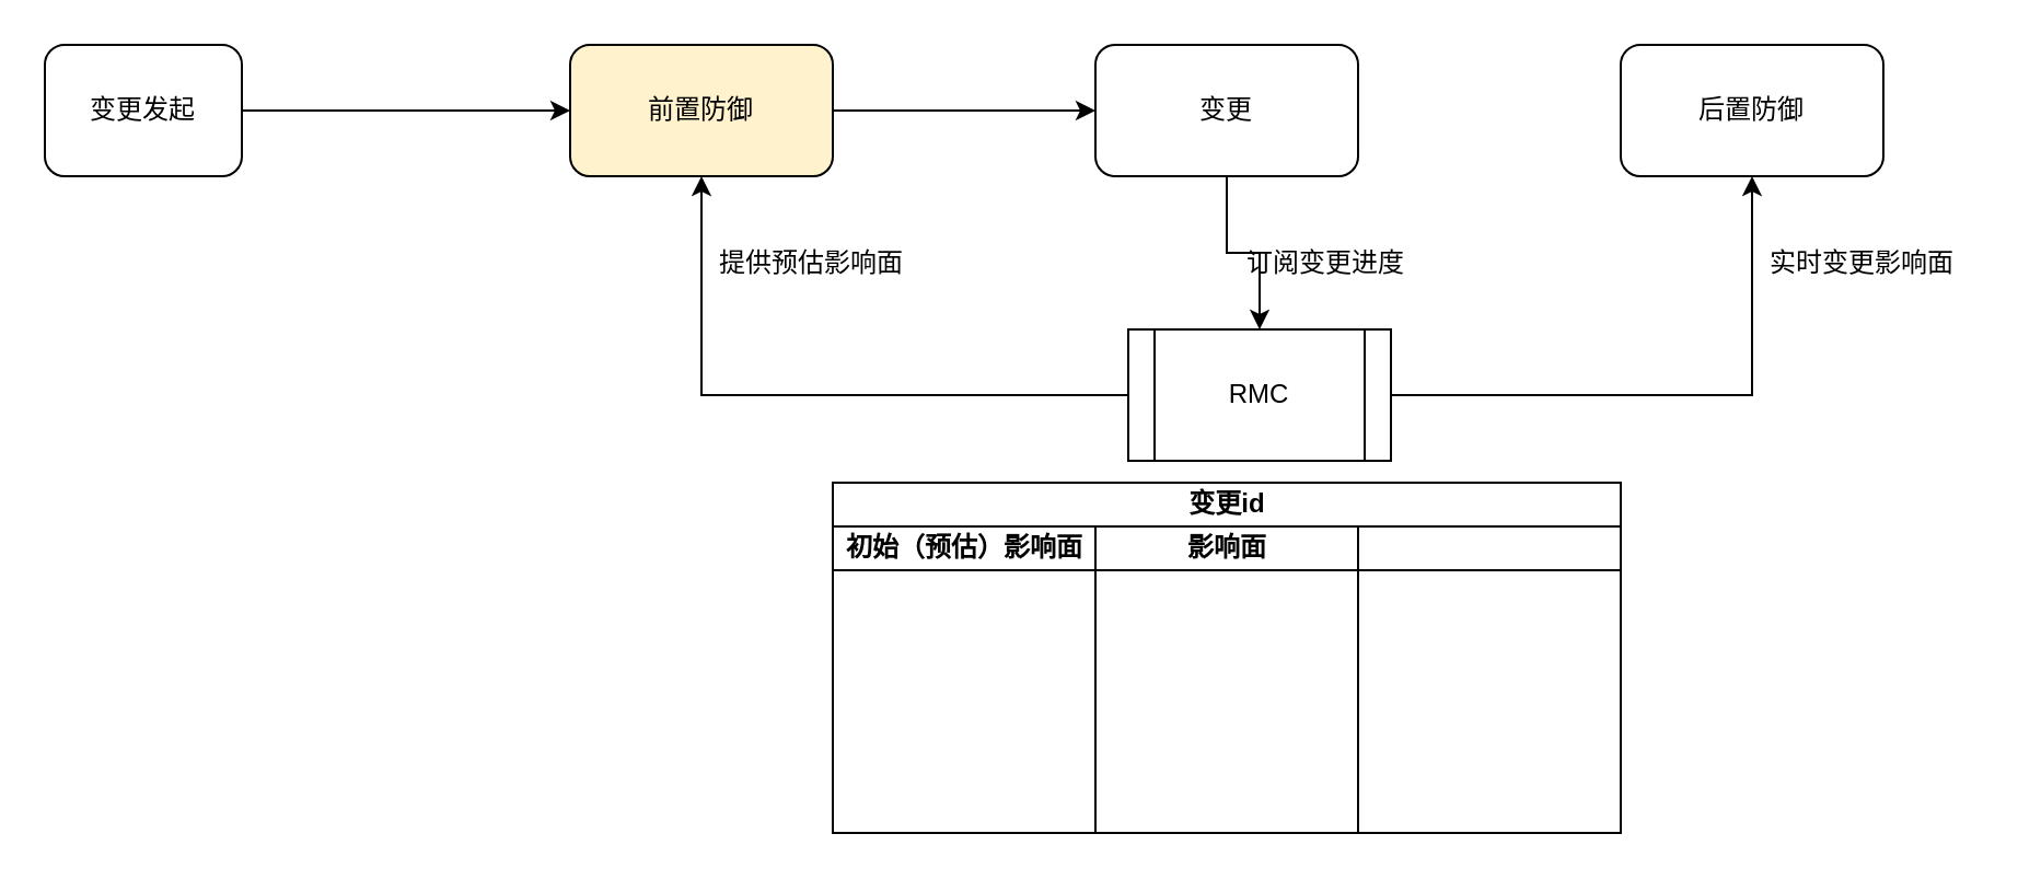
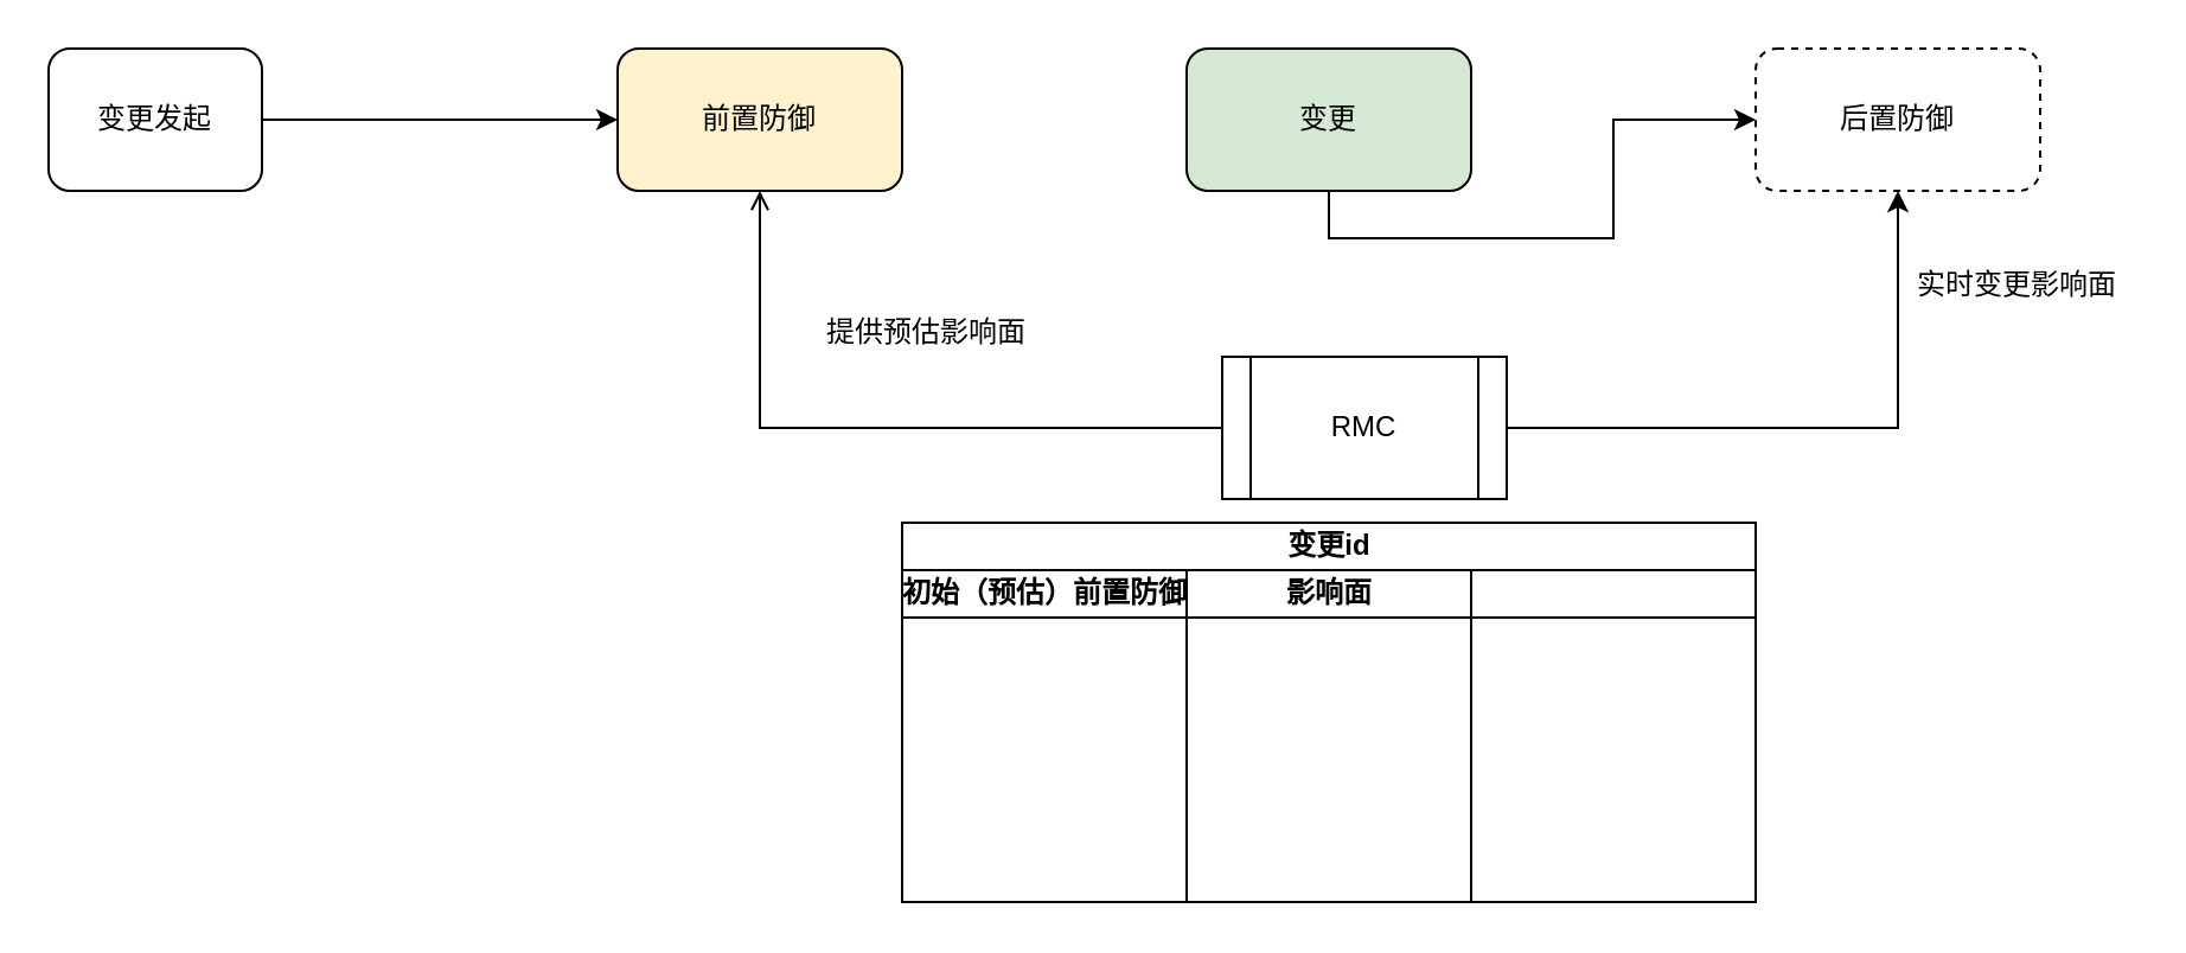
  <mxCell id="0" />
  <mxCell id="1" parent="0" />
  <mxCell id="2" style="edgeStyle=orthogonalEdgeStyle;rounded=0;orthogonalLoop=1;jettySize=auto;html=1;exitX=1;exitY=0.5;exitDx=0;exitDy=0;entryX=0;entryY=0.5;entryDx=0;entryDy=0;" edge="1" parent="1" source="3" target="5"><mxGeometry relative="1" as="geometry" /></mxCell>
  <mxCell id="3" value="变更发起" style="rounded=1;whiteSpace=wrap;html=1;" vertex="1" parent="1"><mxGeometry x="20" y="20" width="90" height="60" as="geometry" /></mxCell>
- <mxCell id="4" style="edgeStyle=orthogonalEdgeStyle;rounded=0;orthogonalLoop=1;jettySize=auto;html=1;exitX=1;exitY=0.5;exitDx=0;exitDy=0;entryX=0;entryY=0.5;entryDx=0;entryDy=0;" edge="1" parent="1" source="5" target="7"><mxGeometry relative="1" as="geometry" /></mxCell>
  <mxCell id="5" value="前置防御" style="rounded=1;whiteSpace=wrap;html=1;fillColor=#fff2cc;" vertex="1" parent="1"><mxGeometry x="260" y="20" width="120" height="60" as="geometry" /></mxCell>
- <mxCell id="6" style="edgeStyle=orthogonalEdgeStyle;rounded=0;orthogonalLoop=1;jettySize=auto;html=1;exitX=0.5;exitY=1;exitDx=0;exitDy=0;entryX=0.5;entryY=0;entryDx=0;entryDy=0;" edge="1" parent="1" source="7" target="11"><mxGeometry relative="1" as="geometry" /></mxCell>
- <mxCell id="7" value="变更" style="rounded=1;whiteSpace=wrap;html=1;" vertex="1" parent="1"><mxGeometry x="500" y="20" width="120" height="60" as="geometry" /></mxCell>
- <mxCell id="8" value="后置防御" style="rounded=1;whiteSpace=wrap;html=1;" vertex="1" parent="1"><mxGeometry x="740" y="20" width="120" height="60" as="geometry" /></mxCell>
- <mxCell id="9" style="edgeStyle=orthogonalEdgeStyle;rounded=0;orthogonalLoop=1;jettySize=auto;html=1;exitX=0;exitY=0.5;exitDx=0;exitDy=0;" edge="1" parent="1" source="11" target="5"><mxGeometry relative="1" as="geometry" /></mxCell>
+ <mxCell id="6" style="edgeStyle=orthogonalEdgeStyle;rounded=0;orthogonalLoop=1;jettySize=auto;html=1;exitX=0.5;exitY=1;exitDx=0;exitDy=0;" edge="1" parent="1" source="7" target="8"><mxGeometry relative="1" as="geometry" /></mxCell>
+ <mxCell id="7" value="变更" style="rounded=1;whiteSpace=wrap;html=1;fillColor=#d5e8d4;" vertex="1" parent="1"><mxGeometry x="500" y="20" width="120" height="60" as="geometry" /></mxCell>
+ <mxCell id="8" value="后置防御" style="rounded=1;whiteSpace=wrap;html=1;dashed=1;" vertex="1" parent="1"><mxGeometry x="740" y="20" width="120" height="60" as="geometry" /></mxCell>
+ <mxCell id="9" style="edgeStyle=orthogonalEdgeStyle;rounded=0;orthogonalLoop=1;jettySize=auto;html=1;exitX=0;exitY=0.5;exitDx=0;exitDy=0;endArrow=open;" edge="1" parent="1" source="11" target="5"><mxGeometry relative="1" as="geometry" /></mxCell>
  <mxCell id="10" style="edgeStyle=orthogonalEdgeStyle;rounded=0;orthogonalLoop=1;jettySize=auto;html=1;exitX=1;exitY=0.5;exitDx=0;exitDy=0;entryX=0.5;entryY=1;entryDx=0;entryDy=0;" edge="1" parent="1" source="11" target="8"><mxGeometry relative="1" as="geometry" /></mxCell>
  <mxCell id="11" value="RMC" style="shape=process;whiteSpace=wrap;html=1;backgroundOutline=1;" vertex="1" parent="1"><mxGeometry x="515" y="150" width="120" height="60" as="geometry" /></mxCell>
- <mxCell id="12" value="订阅变更进度" style="text;html=1;align=center;verticalAlign=middle;resizable=0;points=[];autosize=1;" vertex="1" parent="1"><mxGeometry x="560" y="110" width="90" height="20" as="geometry" /></mxCell>
- <mxCell id="13" value="提供预估影响面" style="text;html=1;align=center;verticalAlign=middle;resizable=0;points=[];autosize=1;" vertex="1" parent="1"><mxGeometry x="320" y="110" width="100" height="20" as="geometry" /></mxCell>
+ <mxCell id="13" value="提供预估影响面" style="text;html=1;align=center;verticalAlign=middle;resizable=0;points=[];autosize=1;" vertex="1" parent="1"><mxGeometry x="340" y="130" width="100" height="20" as="geometry" /></mxCell>
  <mxCell id="14" value="实时变更影响面" style="text;html=1;align=center;verticalAlign=middle;resizable=0;points=[];autosize=1;" vertex="1" parent="1"><mxGeometry x="800" y="110" width="100" height="20" as="geometry" /></mxCell>
  <mxCell id="15" value="变更id" style="swimlane;html=1;childLayout=stackLayout;resizeParent=1;resizeParentMax=0;startSize=20;" vertex="1" parent="1"><mxGeometry x="380" y="220" width="360" height="160" as="geometry" /></mxCell>
- <mxCell id="16" value="初始（预估）影响面" style="swimlane;html=1;startSize=20;" vertex="1" parent="15"><mxGeometry y="20" width="120" height="140" as="geometry" /></mxCell>
+ <mxCell id="16" value="初始（预估）前置防御" style="swimlane;html=1;startSize=20;" vertex="1" parent="15"><mxGeometry y="20" width="120" height="140" as="geometry" /></mxCell>
  <mxCell id="17" value="影响面" style="swimlane;html=1;startSize=20;" vertex="1" parent="15"><mxGeometry x="120" y="20" width="120" height="140" as="geometry" /></mxCell>
  <mxCell id="18" value="" style="swimlane;html=1;startSize=20;" vertex="1" parent="15"><mxGeometry x="240" y="20" width="120" height="140" as="geometry" /></mxCell>
